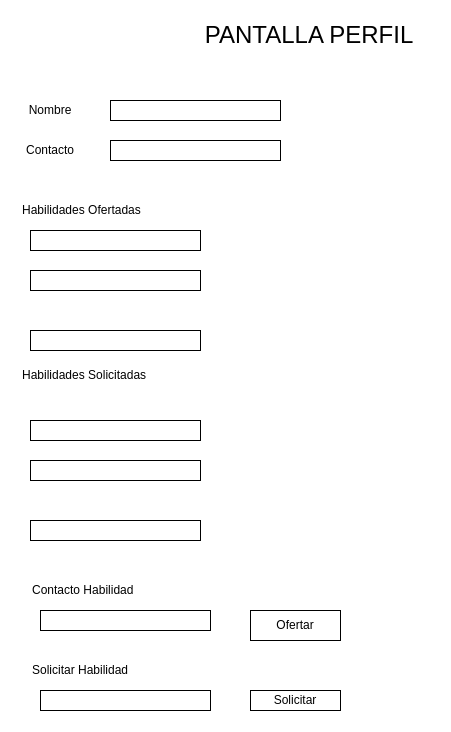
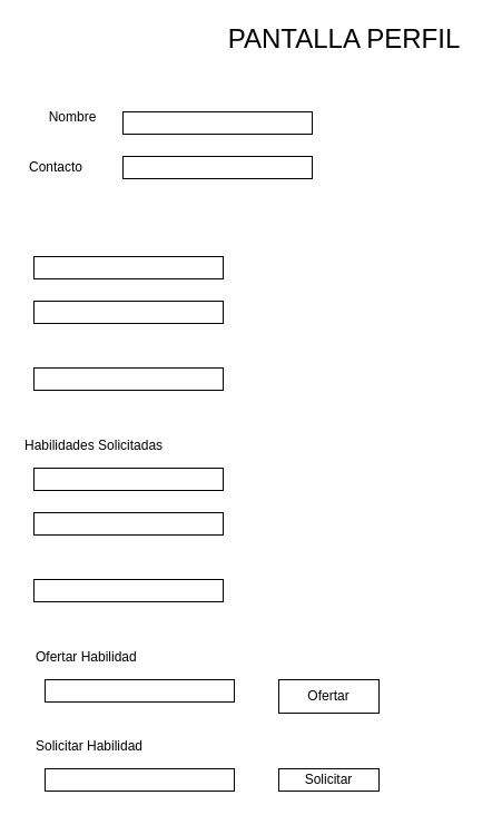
  <mxCell id="0" />
  <mxCell id="1" parent="0" />
  <mxCell id="2" value="&lt;font style=&quot;font-size: 24px;&quot;&gt;PANTALLA PERFIL&lt;/font&gt;" style="text;html=1;align=center;verticalAlign=middle;whiteSpace=wrap;rounded=0;" parent="1" vertex="1"><mxGeometry x="189" y="20" width="240" height="30" as="geometry" /></mxCell>
- <mxCell id="3" value="Nombre" style="text;html=1;align=center;verticalAlign=middle;whiteSpace=wrap;rounded=0;" parent="1" vertex="1"><mxGeometry x="20" y="100" width="60" height="20" as="geometry" /></mxCell>
+ <mxCell id="3" value="Nombre" style="text;html=1;align=center;verticalAlign=middle;whiteSpace=wrap;rounded=0;" parent="1" vertex="1"><mxGeometry x="35" y="95" width="60" height="20" as="geometry" /></mxCell>
  <mxCell id="4" value="" style="rounded=0;whiteSpace=wrap;html=1;" parent="1" vertex="1"><mxGeometry x="110" y="100" width="170" height="20" as="geometry" /></mxCell>
  <mxCell id="5" value="Contacto" style="text;html=1;align=center;verticalAlign=middle;whiteSpace=wrap;rounded=0;" parent="1" vertex="1"><mxGeometry x="20" y="140" width="60" height="20" as="geometry" /></mxCell>
  <mxCell id="6" value="" style="rounded=0;whiteSpace=wrap;html=1;" parent="1" vertex="1"><mxGeometry x="110" y="140" width="170" height="20" as="geometry" /></mxCell>
- <mxCell id="7" value="Habilidades Ofertadas" style="text;html=1;align=left;verticalAlign=middle;whiteSpace=wrap;rounded=0;" parent="1" vertex="1"><mxGeometry x="20" y="200" width="240" height="20" as="geometry" /></mxCell>
  <mxCell id="8" value="" style="rounded=0;whiteSpace=wrap;html=1;" parent="1" vertex="1"><mxGeometry x="30" y="230" width="170" height="20" as="geometry" /></mxCell>
  <mxCell id="9" value="" style="rounded=0;whiteSpace=wrap;html=1;" parent="1" vertex="1"><mxGeometry x="30" y="270" width="170" height="20" as="geometry" /></mxCell>
  <mxCell id="10" value="" style="rounded=0;whiteSpace=wrap;html=1;" parent="1" vertex="1"><mxGeometry x="30" y="330" width="170" height="20" as="geometry" /></mxCell>
- <mxCell id="11" value="Habilidades Solicitadas" style="text;html=1;align=left;verticalAlign=middle;whiteSpace=wrap;rounded=0;" parent="1" vertex="1"><mxGeometry x="20" y="365" width="240" height="20" as="geometry" /></mxCell>
+ <mxCell id="11" value="Habilidades Solicitadas" style="text;html=1;align=left;verticalAlign=middle;whiteSpace=wrap;rounded=0;" parent="1" vertex="1"><mxGeometry x="20" y="390" width="240" height="20" as="geometry" /></mxCell>
  <mxCell id="12" value="" style="rounded=0;whiteSpace=wrap;html=1;" parent="1" vertex="1"><mxGeometry x="30" y="420" width="170" height="20" as="geometry" /></mxCell>
  <mxCell id="13" value="" style="rounded=0;whiteSpace=wrap;html=1;" parent="1" vertex="1"><mxGeometry x="30" y="460" width="170" height="20" as="geometry" /></mxCell>
  <mxCell id="14" value="" style="rounded=0;whiteSpace=wrap;html=1;" parent="1" vertex="1"><mxGeometry x="30" y="520" width="170" height="20" as="geometry" /></mxCell>
- <mxCell id="15" value="Contacto Habilidad" style="text;html=1;align=left;verticalAlign=middle;whiteSpace=wrap;rounded=0;" parent="1" vertex="1"><mxGeometry x="30" y="580" width="240" height="20" as="geometry" /></mxCell>
+ <mxCell id="15" value="Ofertar Habilidad" style="text;html=1;align=left;verticalAlign=middle;whiteSpace=wrap;rounded=0;" parent="1" vertex="1"><mxGeometry x="30" y="580" width="240" height="20" as="geometry" /></mxCell>
  <mxCell id="16" value="" style="rounded=0;whiteSpace=wrap;html=1;" parent="1" vertex="1"><mxGeometry x="40" y="610" width="170" height="20" as="geometry" /></mxCell>
  <mxCell id="17" value="Ofertar" style="rounded=0;whiteSpace=wrap;html=1;" parent="1" vertex="1"><mxGeometry x="250" y="610" width="90" height="30" as="geometry" /></mxCell>
  <mxCell id="18" value="Solicitar Habilidad" style="text;html=1;align=left;verticalAlign=middle;whiteSpace=wrap;rounded=0;" parent="1" vertex="1"><mxGeometry x="30" y="660" width="240" height="20" as="geometry" /></mxCell>
  <mxCell id="19" value="" style="rounded=0;whiteSpace=wrap;html=1;" parent="1" vertex="1"><mxGeometry x="40" y="690" width="170" height="20" as="geometry" /></mxCell>
  <mxCell id="20" value="Solicitar" style="rounded=0;whiteSpace=wrap;html=1;" parent="1" vertex="1"><mxGeometry x="250" y="690" width="90" height="20" as="geometry" /></mxCell>
